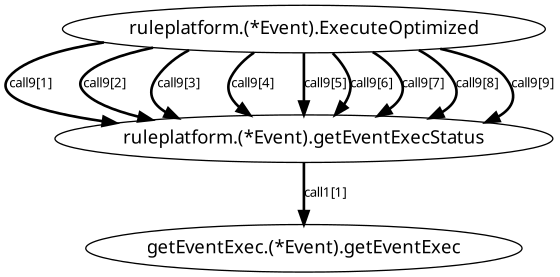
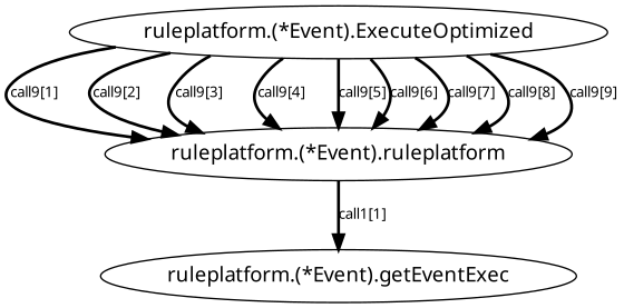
  digraph {
    fontname="Noto Sans"
    node [fontname="Noto Sans"]
    edge [fontname="Noto Sans" fontsize=10 penwidth=2]
    "ruleplatform.(*Event).ExecuteOptimized"
-   "ruleplatform.(*Event).getEventExecStatus"
-   "ruleplatform.(*Event).getEventExec" [label="getEventExec.(*Event).getEventExec"]
+   "ruleplatform.(*Event).getEventExecStatus" [label="ruleplatform.(*Event).ruleplatform"]
+   "ruleplatform.(*Event).getEventExec"
    "ruleplatform.(*Event).ExecuteOptimized" -> "ruleplatform.(*Event).getEventExecStatus" [label="call9[1]"]
    "ruleplatform.(*Event).ExecuteOptimized" -> "ruleplatform.(*Event).getEventExecStatus" [label="call9[2]"]
    "ruleplatform.(*Event).ExecuteOptimized" -> "ruleplatform.(*Event).getEventExecStatus" [label="call9[3]"]
    "ruleplatform.(*Event).ExecuteOptimized" -> "ruleplatform.(*Event).getEventExecStatus" [label="call9[4]"]
    "ruleplatform.(*Event).ExecuteOptimized" -> "ruleplatform.(*Event).getEventExecStatus" [label="call9[5]"]
    "ruleplatform.(*Event).ExecuteOptimized" -> "ruleplatform.(*Event).getEventExecStatus" [label="call9[6]"]
    "ruleplatform.(*Event).ExecuteOptimized" -> "ruleplatform.(*Event).getEventExecStatus" [label="call9[7]"]
    "ruleplatform.(*Event).ExecuteOptimized" -> "ruleplatform.(*Event).getEventExecStatus" [label="call9[8]"]
    "ruleplatform.(*Event).ExecuteOptimized" -> "ruleplatform.(*Event).getEventExecStatus" [label="call9[9]"]
    "ruleplatform.(*Event).getEventExecStatus" -> "ruleplatform.(*Event).getEventExec" [label="call1[1]"]
  }
